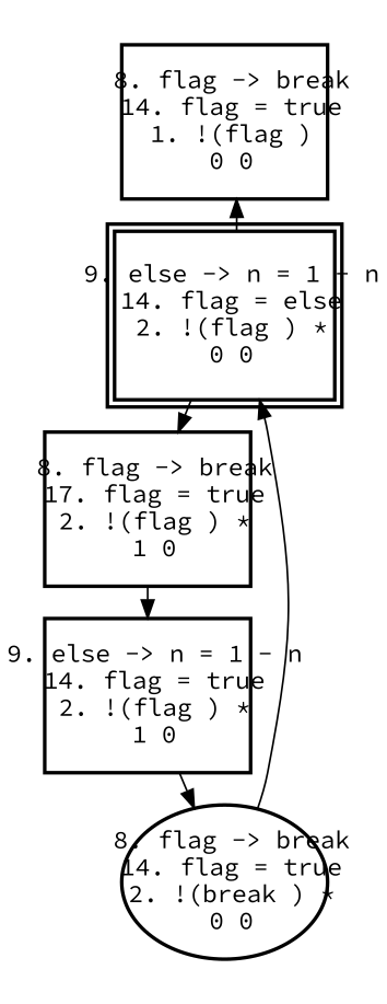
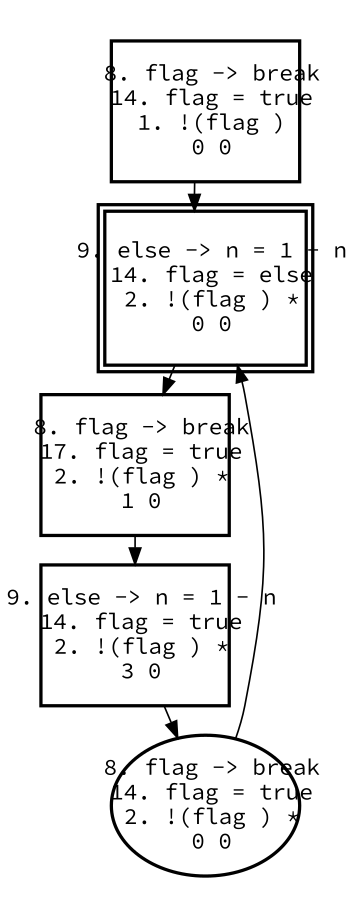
  digraph {
    fontname="Source Code Pro"
    ranksep=.25
    node [fixedsize=true fontname="Source Code Pro" fontsize=14 shape=box style=bold]
    edge [fontname="Source Code Pro"]
    n1 [height=1.2 label=" 8. flag -> break\n 14. flag = true\n 1. !(flag )\n 0 0\n" width=1.6]
    n2 [height=1.2 label=" 9. else -> n = 1 - n\n 14. flag = else\n 2. !(flag ) *\n 0 0\n" peripheries=2 width=1.6]
    n3 [height=1.2 label=" 8. flag -> break\n 17. flag = true\n 2. !(flag ) *\n 1 0\n" width=1.6]
-   n4 [height=1.2 label=" 9. else -> n = 1 - n\n 14. flag = true\n 2. !(flag ) *\n 1 0\n" width=1.6]
-   n5 [height=1.2 label=" 8. flag -> break\n 14. flag = true\n 2. !(break ) *\n 0 0\n" shape=ellipse width=1.6]
-   n2 -> n1
+   n4 [height=1.2 label=" 9. else -> n = 1 - n\n 14. flag = true\n 2. !(flag ) *\n 3 0\n" width=1.6]
+   n5 [height=1.2 label=" 8. flag -> break\n 14. flag = true\n 2. !(flag ) *\n 0 0\n" shape=ellipse width=1.6]
+   n1 -> n2
    n2 -> n3
    n3 -> n4
    n4 -> n5
    n5 -> n2
  }
